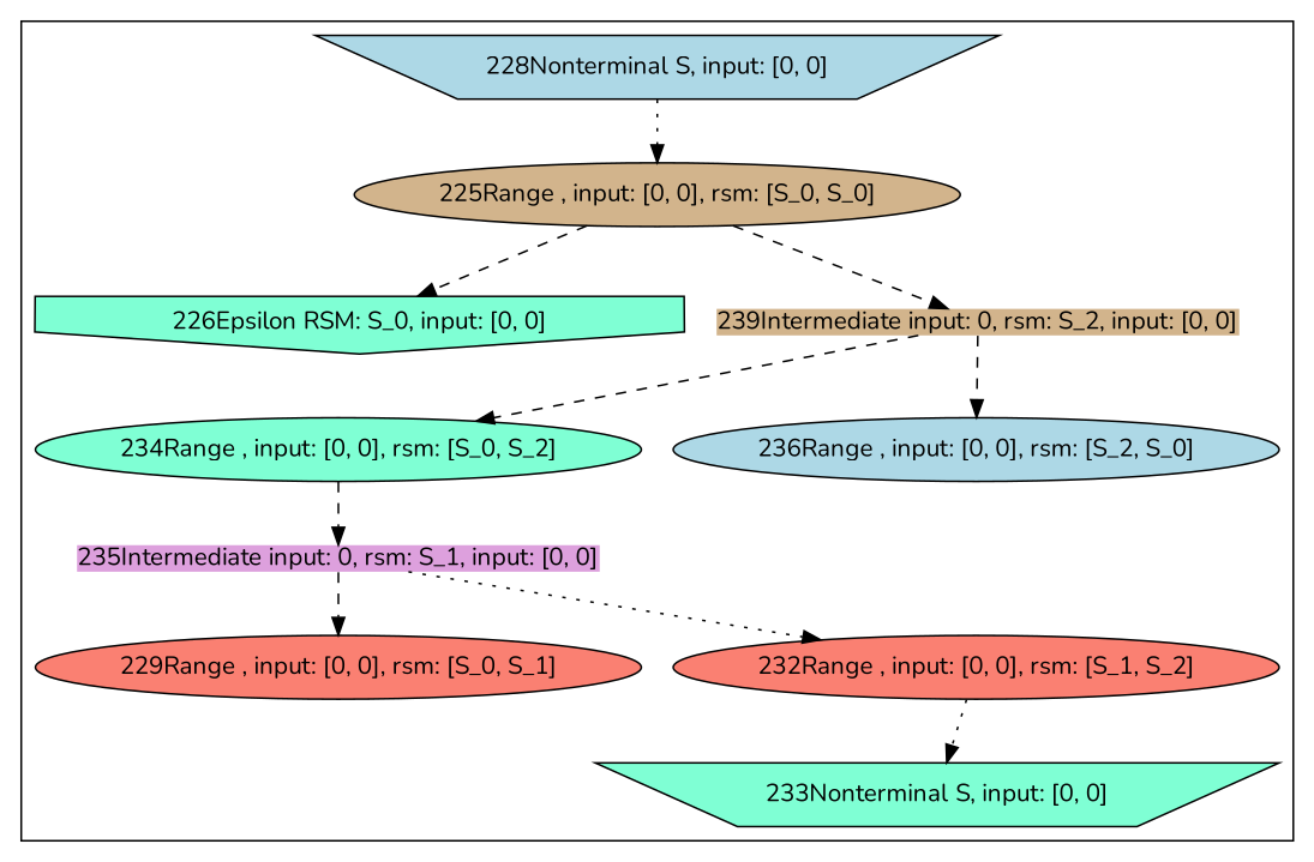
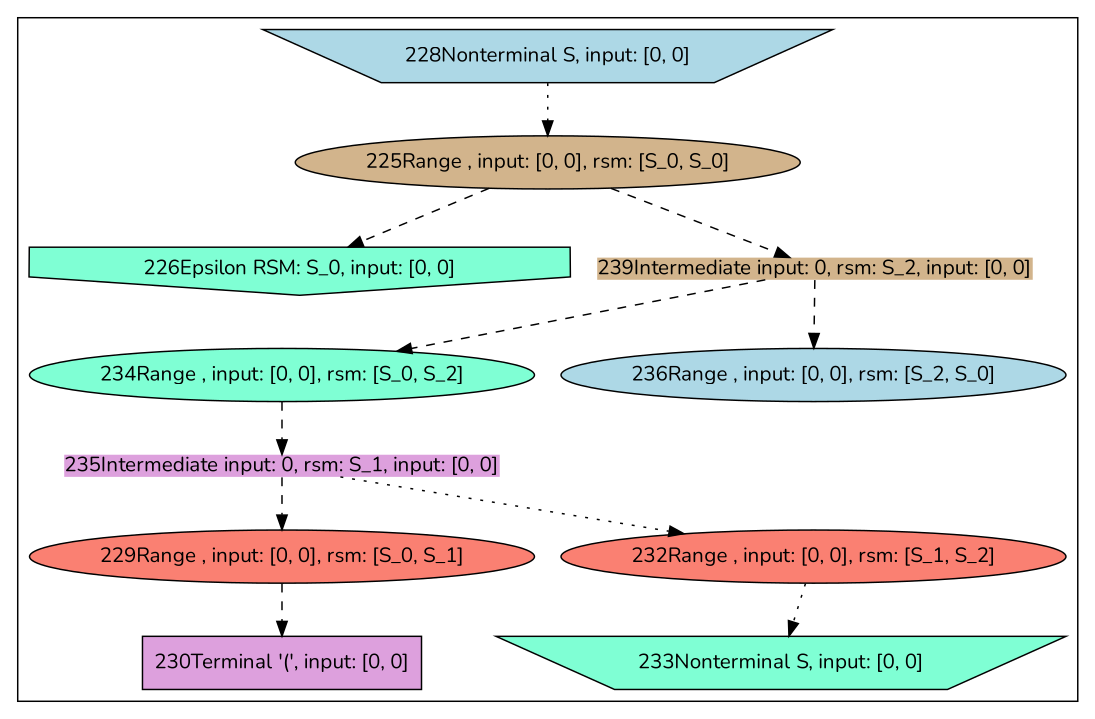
  digraph {
    fontname=Nunito
    labelloc=t
    node [fillcolor=aquamarine fontname=Nunito shape=ellipse style=filled]
    edge [fontname=Nunito style=dashed]
    n1 [fillcolor=tan label="225Range , input: [0, 0], rsm: [S_0, S_0]"]
    n2 [label="226Epsilon RSM: S_0, input: [0, 0]" shape=invhouse]
    n3 [fillcolor=tan label="239Intermediate input: 0, rsm: S_2, input: [0, 0]" shape=plain]
    n4 [fillcolor=lightblue label="228Nonterminal S, input: [0, 0]" shape=invtrapezium]
    n5 [fillcolor=salmon label="229Range , input: [0, 0], rsm: [S_0, S_1]"]
+   n6 [fillcolor=plum label="230Terminal '(', input: [0, 0]" shape=rectangle]
    n7 [fillcolor=salmon label="232Range , input: [0, 0], rsm: [S_1, S_2]"]
    n8 [label="233Nonterminal S, input: [0, 0]" shape=invtrapezium]
    n9 [label="234Range , input: [0, 0], rsm: [S_0, S_2]"]
    n10 [fillcolor=plum label="235Intermediate input: 0, rsm: S_1, input: [0, 0]" shape=plain]
    n11 [fillcolor=lightblue label="236Range , input: [0, 0], rsm: [S_2, S_0]"]
    subgraph cluster_1 {
      n1
      n2
      n3
      n4
      n5
+     n6
      n7
      n8
      n9
      n10
      n11
    }
    n1 -> n2
    n1 -> n3
    n3 -> n9
    n3 -> n11
    n4 -> n1 [style=dotted]
+   n5 -> n6
    n7 -> n8 [style=dotted]
    n9 -> n10
    n10 -> n5
    n10 -> n7 [style=dotted]
  }
